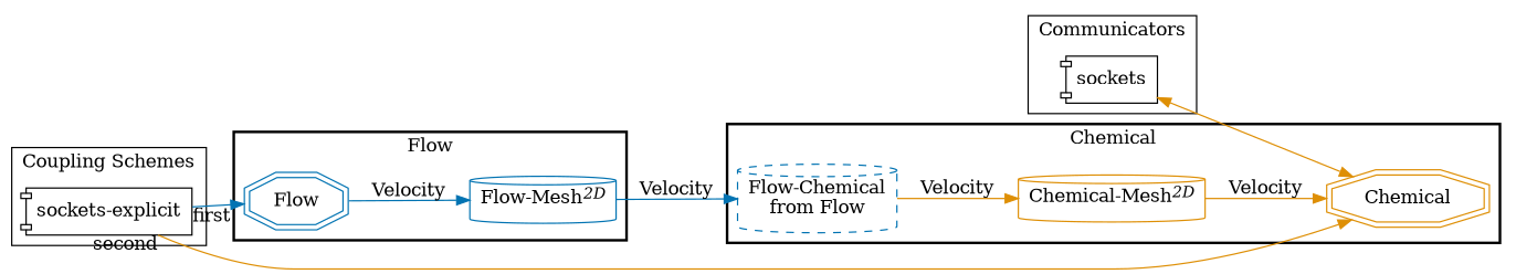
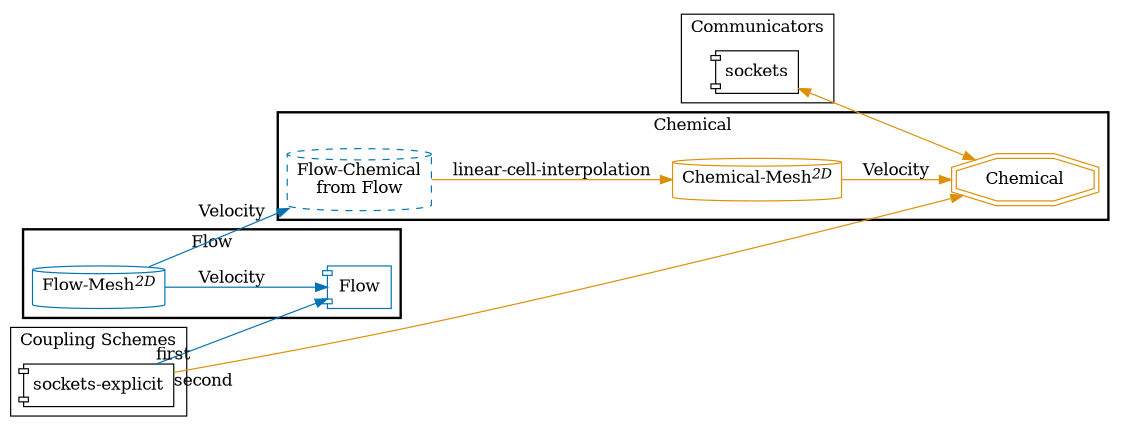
  digraph {
    compound=True
    rankdir=LR
    splines=true
    node [shape=cylinder color="#0173B2"]
    edge [color="#DE8F05"]
    n1 [label=sockets shape=component color=""]
    n2 [label="sockets-explicit" shape=component color=""]
-   Flow [shape=doubleoctagon]
+   Flow [shape=component]
    n4 [label=<Flow-Mesh<SUP><I>2D</I></SUP>>]
    Chemical [color="#DE8F05" shape=doubleoctagon]
    n6 [color="#DE8F05" label=<Chemical-Mesh<SUP><I>2D</I></SUP>>]
    n7 [label="Flow-Chemical\nfrom Flow" style=dashed]
    subgraph cluster_1 {
      label=Communicators
      n1
    }
    subgraph cluster_2 {
      label="Coupling Schemes"
      n2
    }
    subgraph cluster_3 {
      label=Flow
      style=bold
      Flow
      n4
    }
    subgraph cluster_4 {
      label=Chemical
      style=bold
      Chemical
      n6
      n7
    }
    n1 -> Chemical [dir=both]
    n2 -> Flow [color="#0173B2" taillabel=first]
    n2 -> Chemical [taillabel=second]
-   Flow -> n4 [color="#0173B2" label=Velocity]
+   n4 -> Flow [color="#0173B2" label=Velocity]
    n4 -> n7 [color="#0173B2" label=Velocity]
    n6 -> Chemical [label=Velocity]
-   n7 -> n6 [label=Velocity]
+   n7 -> n6 [label="linear-cell-interpolation"]
  }
